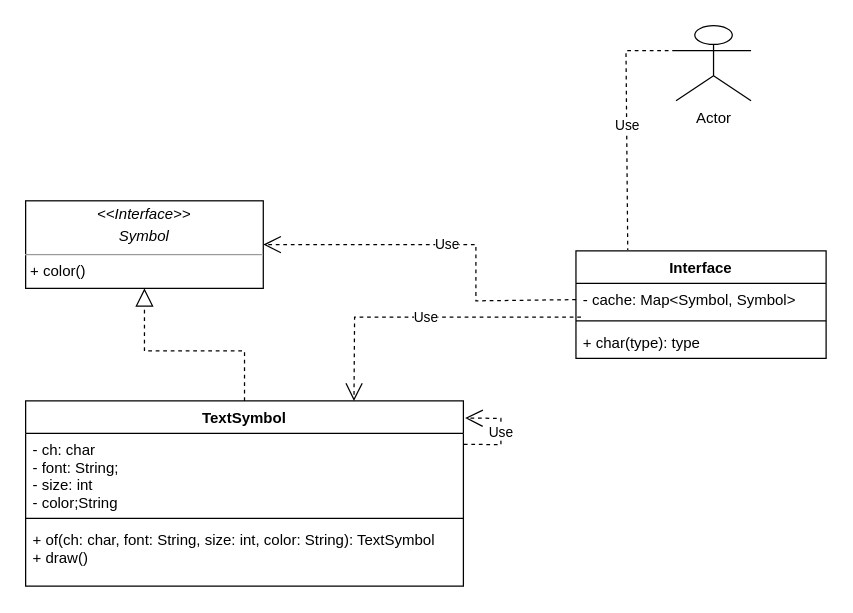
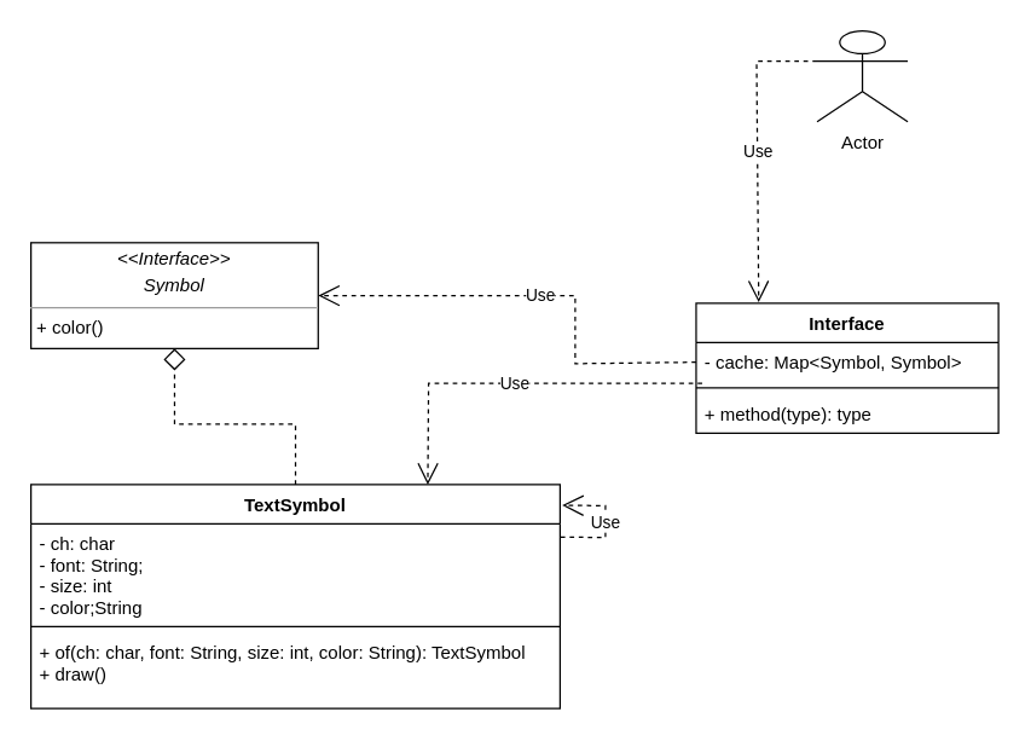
  <mxCell id="0" />
  <mxCell id="1" parent="0" />
  <mxCell id="2" value="&lt;p style=&quot;margin:0px;margin-top:4px;text-align:center;&quot;&gt;&lt;i&gt;&amp;lt;&amp;lt;Interface&amp;gt;&amp;gt;&lt;/i&gt;&lt;/p&gt;&lt;p style=&quot;margin:0px;margin-top:4px;text-align:center;&quot;&gt;&lt;i&gt;Symbol&lt;/i&gt;&lt;/p&gt;&lt;hr size=&quot;1&quot;&gt;&lt;p style=&quot;margin:0px;margin-left:4px;&quot;&gt;+ color()&lt;/p&gt;" style="verticalAlign=top;align=left;overflow=fill;fontSize=12;fontFamily=Helvetica;html=1;" vertex="1" parent="1"><mxGeometry x="20" y="160" width="190" height="70" as="geometry" /></mxCell>
  <mxCell id="3" value="TextSymbol" style="swimlane;fontStyle=1;align=center;verticalAlign=top;childLayout=stackLayout;horizontal=1;startSize=26;horizontalStack=0;resizeParent=1;resizeParentMax=0;resizeLast=0;collapsible=1;marginBottom=0;" vertex="1" parent="1"><mxGeometry x="20" y="320" width="350" height="148" as="geometry" /></mxCell>
  <mxCell id="4" value="- ch: char&#10;- font: String;&#10;- size: int&#10;- color;String" style="text;strokeColor=none;fillColor=none;align=left;verticalAlign=top;spacingLeft=4;spacingRight=4;overflow=hidden;rotatable=0;points=[[0,0.5],[1,0.5]];portConstraint=eastwest;" vertex="1" parent="3"><mxGeometry y="26" width="350" height="64" as="geometry" /></mxCell>
  <mxCell id="5" value="" style="line;strokeWidth=1;fillColor=none;align=left;verticalAlign=middle;spacingTop=-1;spacingLeft=3;spacingRight=3;rotatable=0;labelPosition=right;points=[];portConstraint=eastwest;strokeColor=inherit;" vertex="1" parent="3"><mxGeometry y="90" width="350" height="8" as="geometry" /></mxCell>
  <mxCell id="6" value="+ of(ch: char, font: String, size: int, color: String): TextSymbol&#10;+ draw()" style="text;strokeColor=none;fillColor=none;align=left;verticalAlign=top;spacingLeft=4;spacingRight=4;overflow=hidden;rotatable=0;points=[[0,0.5],[1,0.5]];portConstraint=eastwest;fontStyle=0" vertex="1" parent="3"><mxGeometry y="98" width="350" height="50" as="geometry" /></mxCell>
  <mxCell id="7" value="Use" style="endArrow=open;endSize=12;dashed=1;html=1;rounded=0;exitX=1.001;exitY=0.135;exitDx=0;exitDy=0;entryX=1.004;entryY=0.092;entryDx=0;entryDy=0;entryPerimeter=0;exitPerimeter=0;" edge="1" parent="3" source="4" target="3"><mxGeometry width="160" relative="1" as="geometry"><mxPoint x="180" y="80" as="sourcePoint" /><mxPoint x="400" y="50" as="targetPoint" /><Array as="points"><mxPoint x="380" y="35" /><mxPoint x="380" y="14" /></Array></mxGeometry></mxCell>
- <mxCell id="8" value="" style="endArrow=block;dashed=1;endFill=0;endSize=12;html=1;rounded=0;exitX=0.5;exitY=0;exitDx=0;exitDy=0;entryX=0.5;entryY=1;entryDx=0;entryDy=0;" edge="1" parent="1" source="3" target="2"><mxGeometry width="160" relative="1" as="geometry"><mxPoint x="160" y="370" as="sourcePoint" /><mxPoint x="320" y="370" as="targetPoint" /><Array as="points"><mxPoint x="195" y="280" /><mxPoint x="115" y="280" /></Array></mxGeometry></mxCell>
+ <mxCell id="8" value="" style="endArrow=diamond;dashed=1;endFill=0;endSize=12;html=1;rounded=0;exitX=0.5;exitY=0;exitDx=0;exitDy=0;entryX=0.5;entryY=1;entryDx=0;entryDy=0;" edge="1" parent="1" source="3" target="2"><mxGeometry width="160" relative="1" as="geometry"><mxPoint x="160" y="370" as="sourcePoint" /><mxPoint x="320" y="370" as="targetPoint" /><Array as="points"><mxPoint x="195" y="280" /><mxPoint x="115" y="280" /></Array></mxGeometry></mxCell>
  <mxCell id="9" value="Interface" style="swimlane;fontStyle=1;align=center;verticalAlign=top;childLayout=stackLayout;horizontal=1;startSize=26;horizontalStack=0;resizeParent=1;resizeParentMax=0;resizeLast=0;collapsible=1;marginBottom=0;" vertex="1" parent="1"><mxGeometry x="460" y="200" width="200" height="86" as="geometry" /></mxCell>
  <mxCell id="10" value="- cache: Map&lt;Symbol, Symbol&gt;" style="text;strokeColor=none;fillColor=none;align=left;verticalAlign=top;spacingLeft=4;spacingRight=4;overflow=hidden;rotatable=0;points=[[0,0.5],[1,0.5]];portConstraint=eastwest;" vertex="1" parent="9"><mxGeometry y="26" width="200" height="26" as="geometry" /></mxCell>
  <mxCell id="11" value="" style="line;strokeWidth=1;fillColor=none;align=left;verticalAlign=middle;spacingTop=-1;spacingLeft=3;spacingRight=3;rotatable=0;labelPosition=right;points=[];portConstraint=eastwest;strokeColor=inherit;" vertex="1" parent="9"><mxGeometry y="52" width="200" height="8" as="geometry" /></mxCell>
- <mxCell id="12" value="+ char(type): type" style="text;strokeColor=none;fillColor=none;align=left;verticalAlign=top;spacingLeft=4;spacingRight=4;overflow=hidden;rotatable=0;points=[[0,0.5],[1,0.5]];portConstraint=eastwest;" vertex="1" parent="9"><mxGeometry y="60" width="200" height="26" as="geometry" /></mxCell>
+ <mxCell id="12" value="+ method(type): type" style="text;strokeColor=none;fillColor=none;align=left;verticalAlign=top;spacingLeft=4;spacingRight=4;overflow=hidden;rotatable=0;points=[[0,0.5],[1,0.5]];portConstraint=eastwest;" vertex="1" parent="9"><mxGeometry y="60" width="200" height="26" as="geometry" /></mxCell>
  <mxCell id="13" value="Use" style="endArrow=open;endSize=12;dashed=1;html=1;rounded=0;exitX=0;exitY=0.5;exitDx=0;exitDy=0;entryX=1;entryY=0.5;entryDx=0;entryDy=0;" edge="1" parent="1" source="10" target="2"><mxGeometry width="160" relative="1" as="geometry"><mxPoint x="360" y="390" as="sourcePoint" /><mxPoint x="520" y="390" as="targetPoint" /><Array as="points"><mxPoint x="380" y="240" /><mxPoint x="380" y="195" /></Array></mxGeometry></mxCell>
  <mxCell id="14" value="Use" style="endArrow=open;endSize=12;dashed=1;html=1;rounded=0;exitX=0.02;exitY=1.038;exitDx=0;exitDy=0;exitPerimeter=0;entryX=0.75;entryY=0;entryDx=0;entryDy=0;" edge="1" parent="1" source="10" target="3"><mxGeometry width="160" relative="1" as="geometry"><mxPoint x="250" y="290" as="sourcePoint" /><mxPoint x="410" y="290" as="targetPoint" /><Array as="points"><mxPoint x="283" y="253" /></Array></mxGeometry></mxCell>
  <mxCell id="15" value="Actor" style="shape=umlActor;verticalLabelPosition=bottom;verticalAlign=top;html=1;outlineConnect=0;" vertex="1" parent="1"><mxGeometry x="540" y="20" width="60" height="60" as="geometry" /></mxCell>
- <mxCell id="16" value="Use" style="endArrow=none;endSize=12;dashed=1;html=1;rounded=0;exitX=0;exitY=0.333;exitDx=0;exitDy=0;exitPerimeter=0;entryX=0.207;entryY=-0.007;entryDx=0;entryDy=0;entryPerimeter=0;" edge="1" parent="1" source="15" target="9"><mxGeometry width="160" relative="1" as="geometry"><mxPoint x="350" y="190" as="sourcePoint" /><mxPoint x="510" y="190" as="targetPoint" /><Array as="points"><mxPoint x="500" y="40" /></Array></mxGeometry></mxCell>
+ <mxCell id="16" value="Use" style="endArrow=open;endSize=12;dashed=1;html=1;rounded=0;exitX=0;exitY=0.333;exitDx=0;exitDy=0;exitPerimeter=0;entryX=0.207;entryY=-0.007;entryDx=0;entryDy=0;entryPerimeter=0;" edge="1" parent="1" source="15" target="9"><mxGeometry width="160" relative="1" as="geometry"><mxPoint x="350" y="190" as="sourcePoint" /><mxPoint x="510" y="190" as="targetPoint" /><Array as="points"><mxPoint x="500" y="40" /></Array></mxGeometry></mxCell>
